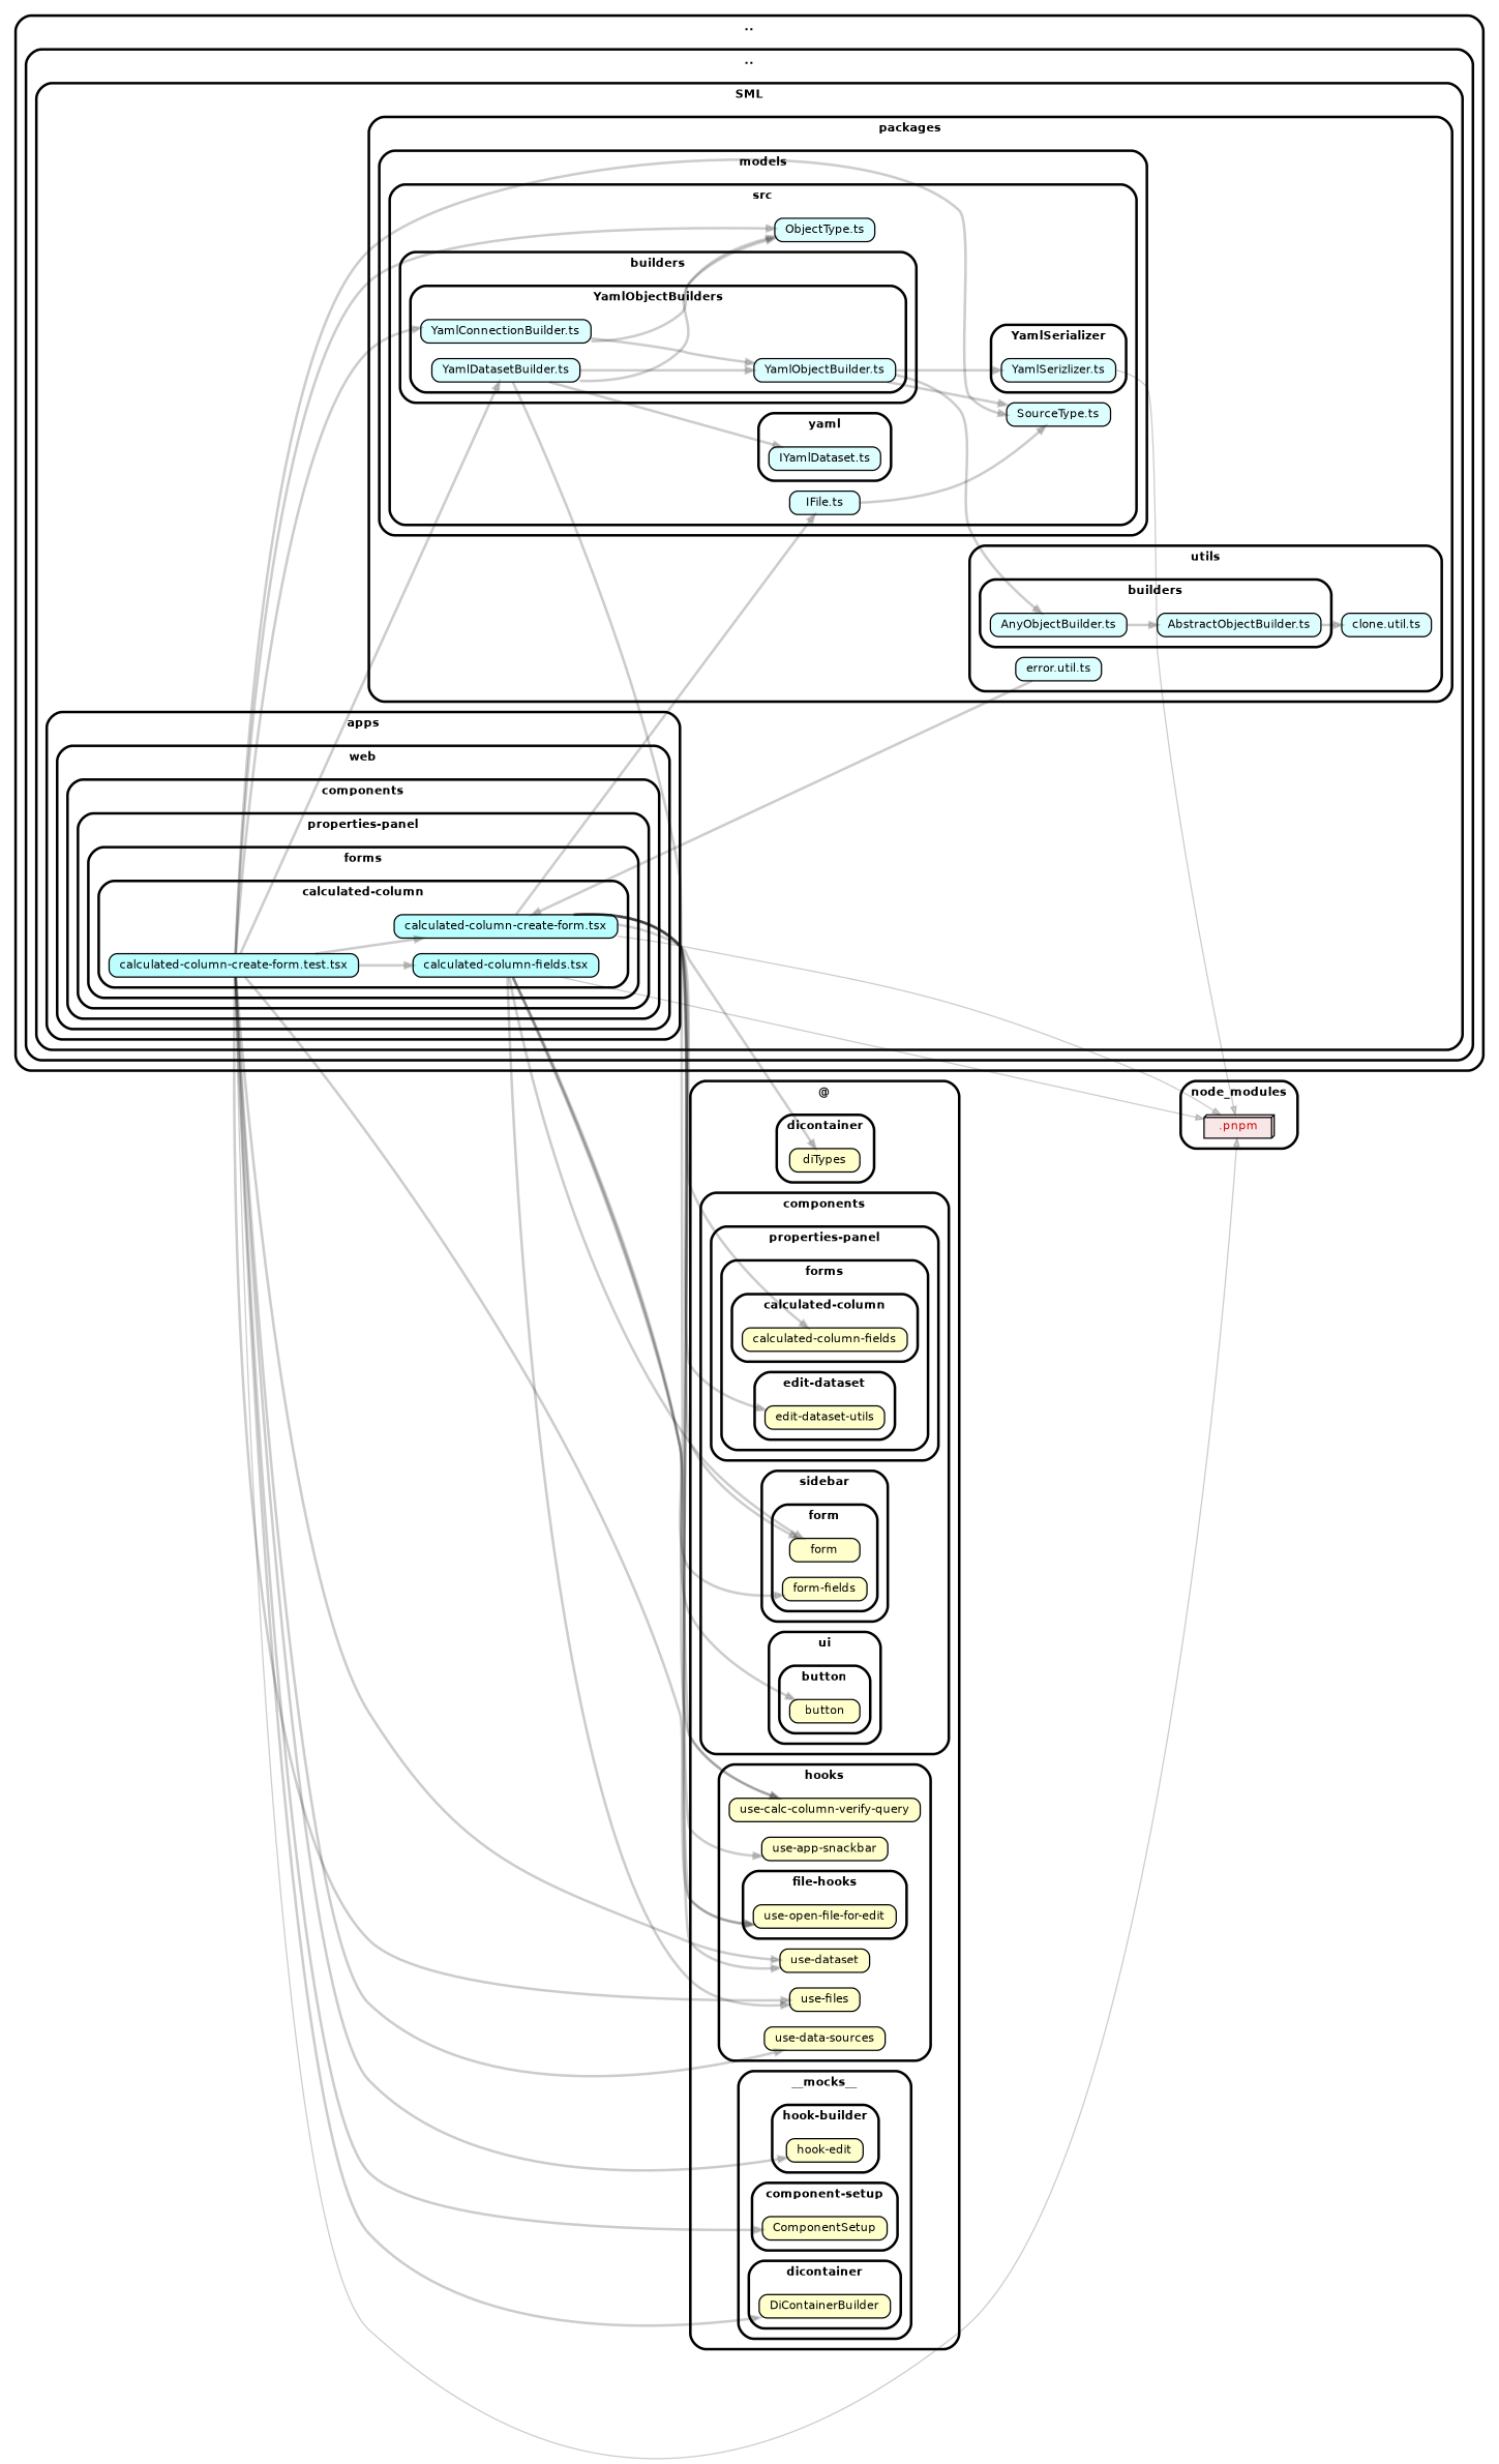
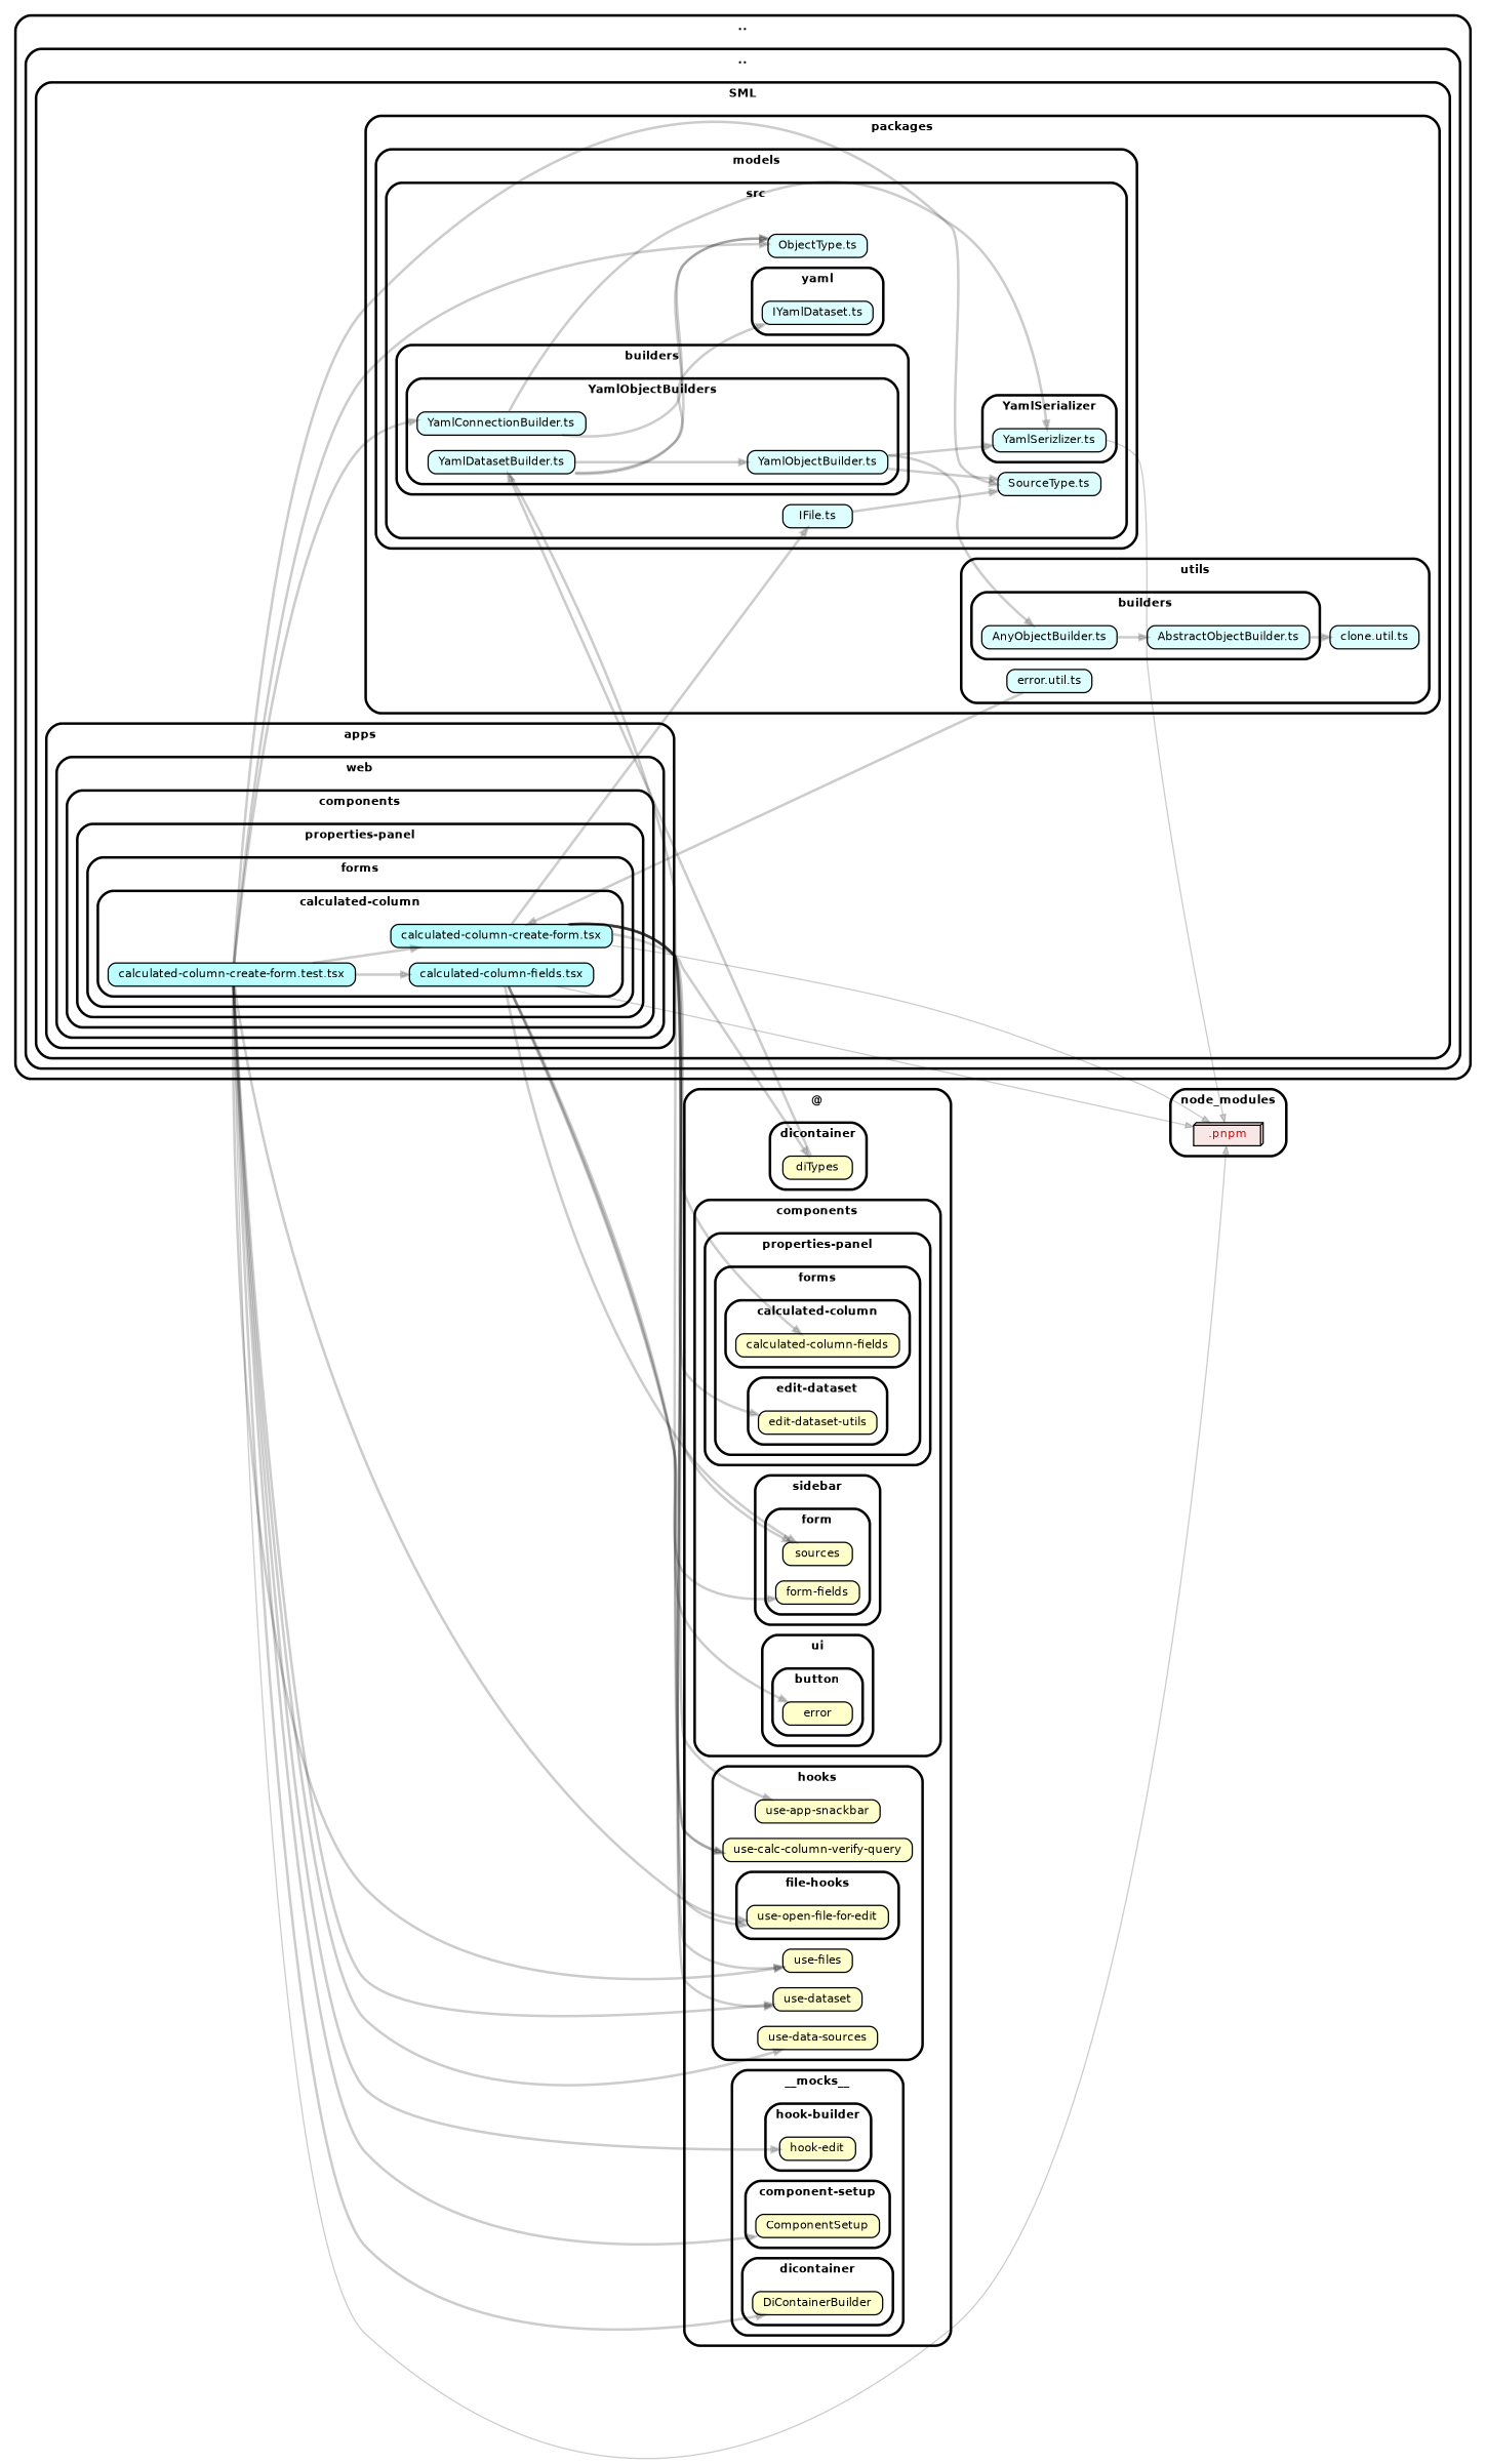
  strict digraph {
    compound=true
    fillcolor="#ffffff"
    fontname="Helvetica-bold"
    fontsize=9
    nodesep=0.16
    rankdir=LR
    ranksep=0.18
    splines=true
    style="rounded,bold,filled"
    node [color=black fillcolor="#ffffcc" fontcolor=black fontname=Helvetica fontsize=9 shape=box style="rounded, filled"]
    edge [arrowhead=normal arrowsize=0.6 color="#00000033" fontname=Helvetica fontsize=9 penwidth=2.0]
    n1 [fillcolor="#bbfeff" height=0.2 label=<calculated-column-create-form.test.tsx>]
    n2 [fillcolor="#bbfeff" height=0.2 label=<calculated-column-create-form.tsx>]
    n3 [fillcolor="#bbfeff" height=0.2 label=<calculated-column-fields.tsx>]
    n4 [fillcolor="#ddfeff" height=0.2 label=<YamlSerizlizer.ts>]
    n5 [fillcolor="#ddfeff" height=0.2 label=<YamlConnectionBuilder.ts>]
    n6 [fillcolor="#ddfeff" height=0.2 label=<YamlDatasetBuilder.ts>]
    n7 [fillcolor="#ddfeff" height=0.2 label=<YamlObjectBuilder.ts>]
    n8 [fillcolor="#ddfeff" height=0.2 label=<IYamlDataset.ts>]
    n9 [fillcolor="#ddfeff" height=0.2 label=<ObjectType.ts>]
    n10 [fillcolor="#ddfeff" height=0.2 label=<SourceType.ts>]
    n11 [fillcolor="#ddfeff" height=0.2 label=<IFile.ts>]
    n12 [fillcolor="#ddfeff" height=0.2 label=<AnyObjectBuilder.ts>]
    n13 [fillcolor="#ddfeff" height=0.2 label=<AbstractObjectBuilder.ts>]
    n14 [fillcolor="#ddfeff" height=0.2 label=<error.util.ts>]
    n15 [fillcolor="#ddfeff" height=0.2 label=<clone.util.ts>]
    n16 [height=0.2 label="hook-edit"]
    n17 [height=0.2 label=<ComponentSetup>]
    n18 [height=0.2 label=<DiContainerBuilder>]
    n19 [height=0.2 label=<calculated-column-fields>]
    n20 [height=0.2 label=<edit-dataset-utils>]
-   n21 [height=0.2 label=form]
+   n21 [height=0.2 label=sources]
    n22 [height=0.2 label=<form-fields>]
-   n23 [height=0.2 label=button]
+   n23 [height=0.2 label=error]
    n24 [height=0.2 label=<diTypes>]
    n25 [height=0.2 label=<use-open-file-for-edit>]
    n26 [height=0.2 label=<use-calc-column-verify-query>]
    n27 [height=0.2 label=<use-data-sources>]
    n28 [height=0.2 label=<use-dataset>]
    n29 [height=0.2 label=<use-files>]
    n30 [height=0.2 label=<use-app-snackbar>]
    n31 [fillcolor="#c40b0a1a" fontcolor="#c40b0a" height=0.2 label=<.pnpm> shape=box3d]
    subgraph cluster_1 {
      label=".."
      subgraph cluster_2 {
        label=".."
        subgraph cluster_3 {
          label=SML
          subgraph cluster_4 {
            label=apps
            subgraph cluster_5 {
              label=web
              subgraph cluster_6 {
                label=components
                subgraph cluster_7 {
                  label="properties-panel"
                  subgraph cluster_8 {
                    label=forms
                    subgraph cluster_9 {
                      label="calculated-column"
                      n1
                      n2
                      n3
                    }
                  }
                }
              }
            }
          }
          subgraph cluster_10 {
            label=packages
            subgraph cluster_11 {
              label=models
              subgraph cluster_12 {
                label=src
                n9
                n10
                n11
                subgraph cluster_13 {
                  label=YamlSerializer
                  n4
                }
                subgraph cluster_14 {
                  label=builders
                  subgraph cluster_15 {
                    label=YamlObjectBuilders
                    n5
                    n6
                    n7
                  }
                }
                subgraph cluster_16 {
                  label=yaml
                  n8
                }
              }
            }
            subgraph cluster_17 {
              label=utils
              n14
              n15
              subgraph cluster_18 {
                label=builders
                n12
                n13
              }
            }
          }
        }
      }
    }
    subgraph cluster_19 {
      label="@"
      subgraph cluster_20 {
        label=__mocks__
        subgraph cluster_21 {
          label="hook-builder"
          n16
        }
        subgraph cluster_22 {
          label="component-setup"
          n17
        }
        subgraph cluster_23 {
          label=dicontainer
          n18
        }
      }
      subgraph cluster_24 {
        label=components
        subgraph cluster_25 {
          label="properties-panel"
          subgraph cluster_26 {
            label=forms
            subgraph cluster_27 {
              label="calculated-column"
              n19
            }
            subgraph cluster_28 {
              label="edit-dataset"
              n20
            }
          }
        }
        subgraph cluster_29 {
          label=sidebar
          subgraph cluster_30 {
            label=form
            n21
            n22
          }
        }
        subgraph cluster_31 {
          label=ui
          subgraph cluster_32 {
            label=button
            n23
          }
        }
      }
      subgraph cluster_33 {
        label=dicontainer
        n24
      }
      subgraph cluster_34 {
        label=hooks
        n26
        n27
        n28
        n29
        n30
        subgraph cluster_35 {
          label="file-hooks"
          n25
        }
      }
    }
    subgraph cluster_36 {
      label=node_modules
      n31
    }
    n1 -> n2
    n1 -> n3
    n1 -> n5
-   n1 -> n6
+   n24 -> n6
    n1 -> n9
    n1 -> n10
    n1 -> n16
    n1 -> n17
    n1 -> n18
    n1 -> n25
    n1 -> n27
    n1 -> n28
    n1 -> n29
    n1 -> n31 [penwidth=1.0]
    n2 -> n11
    n2 -> n19
    n2 -> n20
    n2 -> n21
    n2 -> n24
    n2 -> n25
    n2 -> n28
-   n3 -> n29
+   n2 -> n29
    n2 -> n30
    n2 -> n31 [penwidth=1.0]
    n3 -> n21
    n3 -> n22
    n3 -> n23
    n3 -> n26
    n3 -> n31 [penwidth=1.0]
    n4 -> n31 [penwidth=1.0]
-   n5 -> n7
+   n5 -> n4
    n5 -> n9
    n6 -> n7
    n6 -> n8
    n6 -> n9
    n6 -> n26
    n7 -> n4
    n7 -> n10
    n7 -> n12
    n11 -> n10
    n12 -> n13
    n13 -> n15
    n14 -> n2
  }
